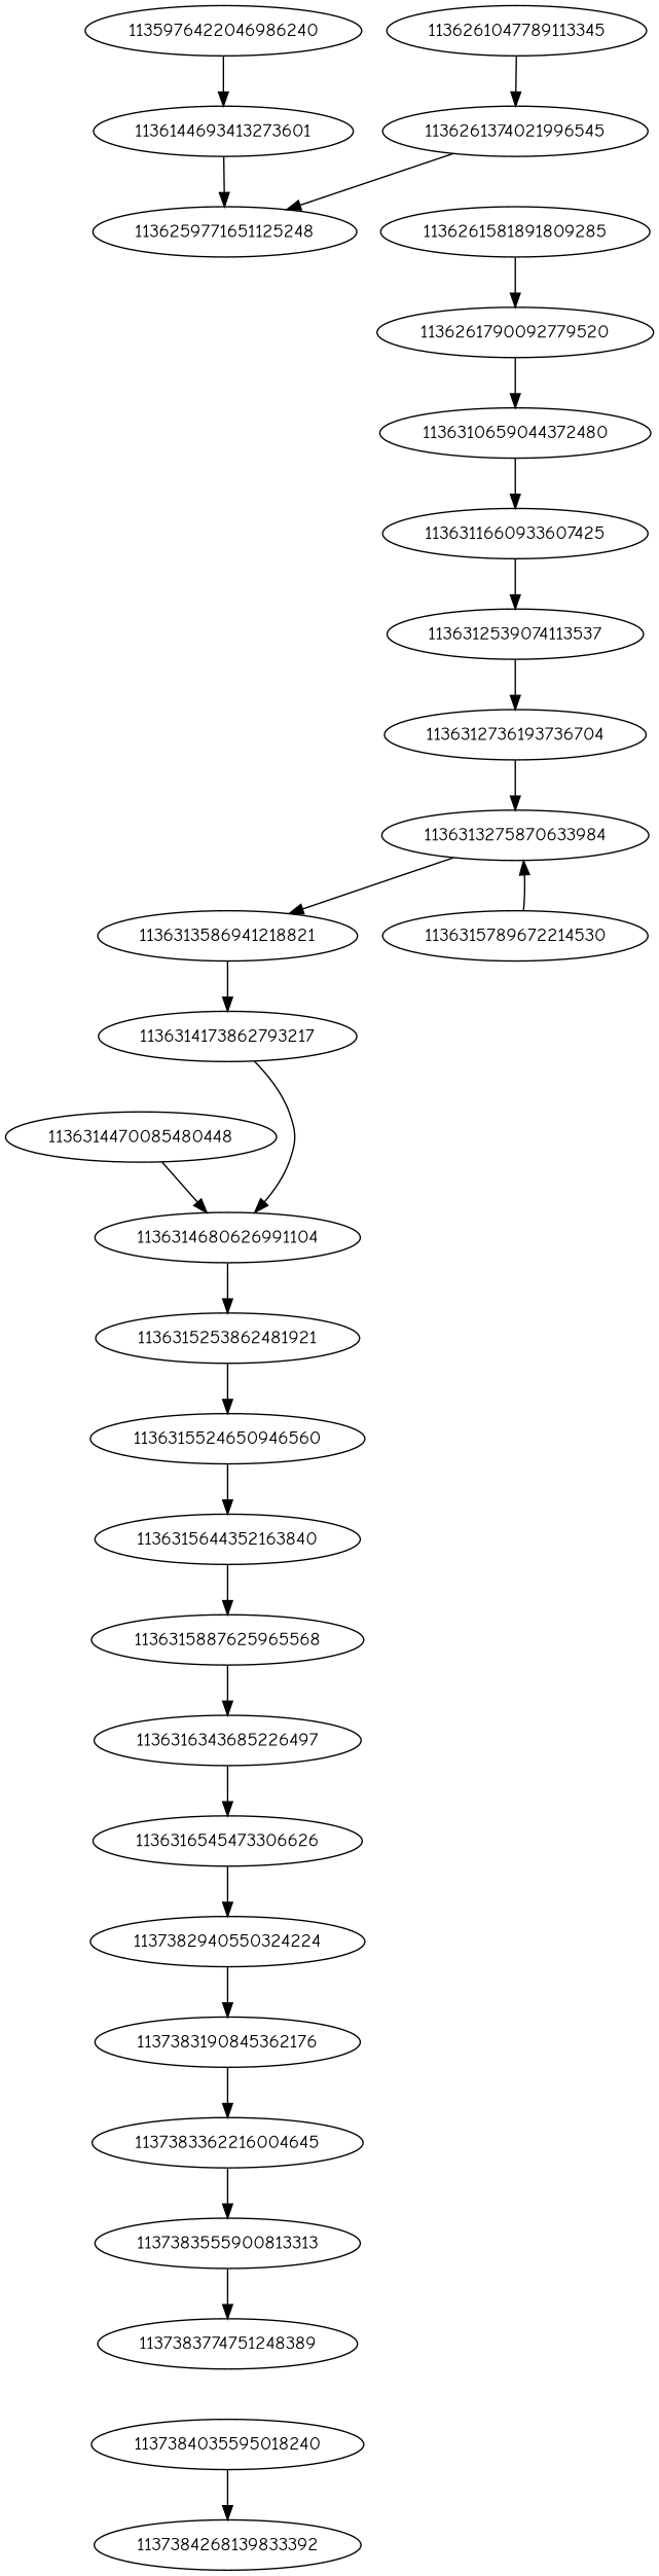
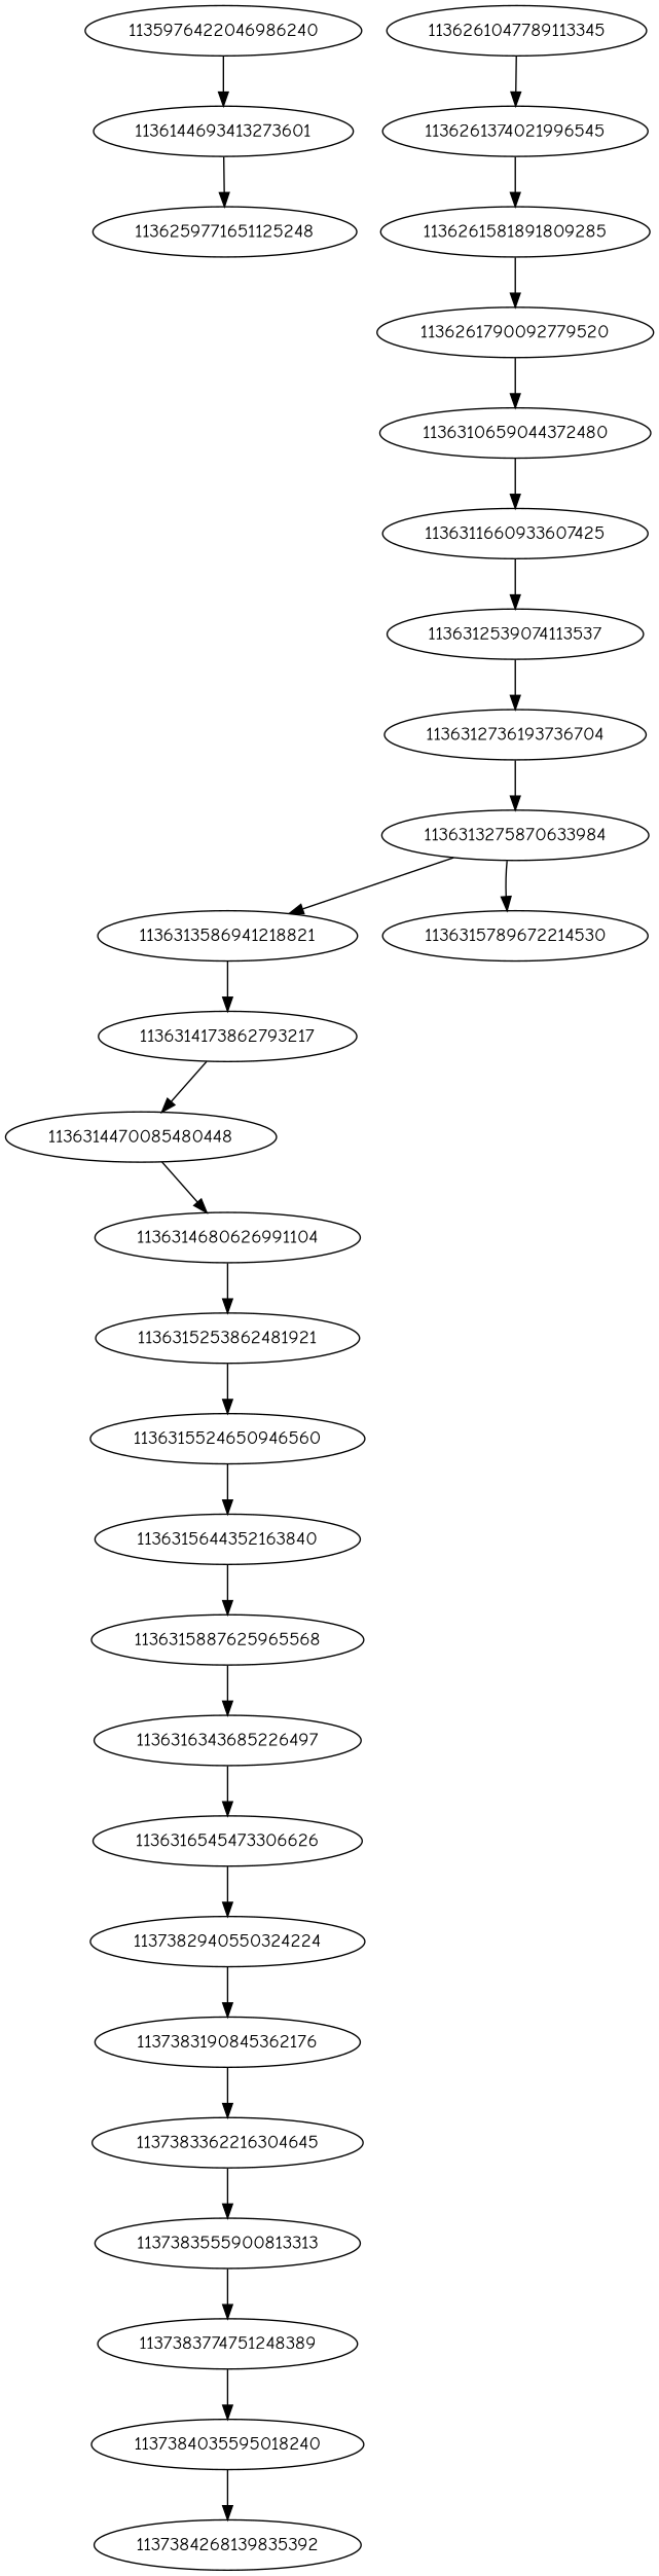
  digraph {
    fontname="Comic Neue"
    node [fontname="Comic Neue"]
    edge [fontname="Comic Neue"]
    1135976422046986240
    1136144693413273601
    1136259771651125248
    1136261047789113345
    1136261374021996545
    1136261581891809285
    1136261790092779520
    1136310659044372480
    1136311660933607425
    1136312539074113537
    1136312736193736704
    1136313275870633984
    1136313586941218821
    1136315789672214530
    1136314173862793217
    1136314470085480448
    1136314680626991104
    1136315253862481921
    1136315524650946560
    1136315644352163840
    1136315887625965568
    1136316343685226497
    1136316545473306626
    1137382940550324224
    1137383190845362176
-   1137383362216304645 [label=1137383362216004645]
+   1137383362216304645
    1137383555900813313
    1137383774751248389
    1137384035595018240
-   1137384268139835392 [label=1137384268139833392]
+   1137384268139835392
    1135976422046986240 -> 1136144693413273601
    1136144693413273601 -> 1136259771651125248
    1136261047789113345 -> 1136261374021996545
-   1136261374021996545 -> 1136259771651125248
+   1136261374021996545 -> 1136261581891809285
    1136261581891809285 -> 1136261790092779520
    1136261790092779520 -> 1136310659044372480
    1136310659044372480 -> 1136311660933607425
    1136311660933607425 -> 1136312539074113537
    1136312539074113537 -> 1136312736193736704
    1136312736193736704 -> 1136313275870633984
    1136313275870633984 -> 1136313586941218821
-   1136315789672214530 -> 1136313275870633984
+   1136313275870633984 -> 1136315789672214530
    1136313586941218821 -> 1136314173862793217
-   1136314173862793217 -> 1136314680626991104
+   1136314173862793217 -> 1136314470085480448
    1136314470085480448 -> 1136314680626991104
    1136314680626991104 -> 1136315253862481921
    1136315253862481921 -> 1136315524650946560
    1136315524650946560 -> 1136315644352163840
    1136315644352163840 -> 1136315887625965568
    1136315887625965568 -> 1136316343685226497
    1136316343685226497 -> 1136316545473306626
    1136316545473306626 -> 1137382940550324224
    1137382940550324224 -> 1137383190845362176
    1137383190845362176 -> 1137383362216304645
    1137383362216304645 -> 1137383555900813313
    1137383555900813313 -> 1137383774751248389
+   1137383774751248389 -> 1137384035595018240
    1137384035595018240 -> 1137384268139835392
  }
